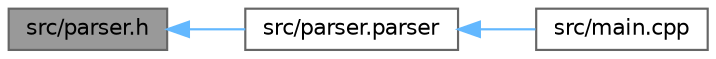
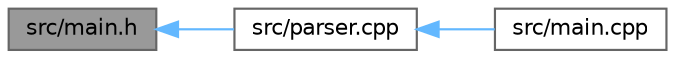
  digraph {
    rankdir=LR
    node [color=grey40 fillcolor=white fontname=Helvetica fontsize=10 shape=box style=filled]
    edge [color=steelblue1 dir=back fontname=Helvetica fontsize=10 labelfontname=Helvetica labelfontsize=10 style=solid]
-   n1 [color=gray40 fillcolor=grey60 fontcolor=black height=0.2 label="src/parser.h" width=0.4]
-   n2 [height=0.2 label="src/parser.parser" width=0.4]
+   n1 [color=gray40 fillcolor=grey60 fontcolor=black height=0.2 label="src/main.h" width=0.4]
+   n2 [height=0.2 label="src/parser.cpp" width=0.4]
    n3 [height=0.2 label="src/main.cpp" width=0.4]
    n1 -> n2
    n2 -> n3
  }
